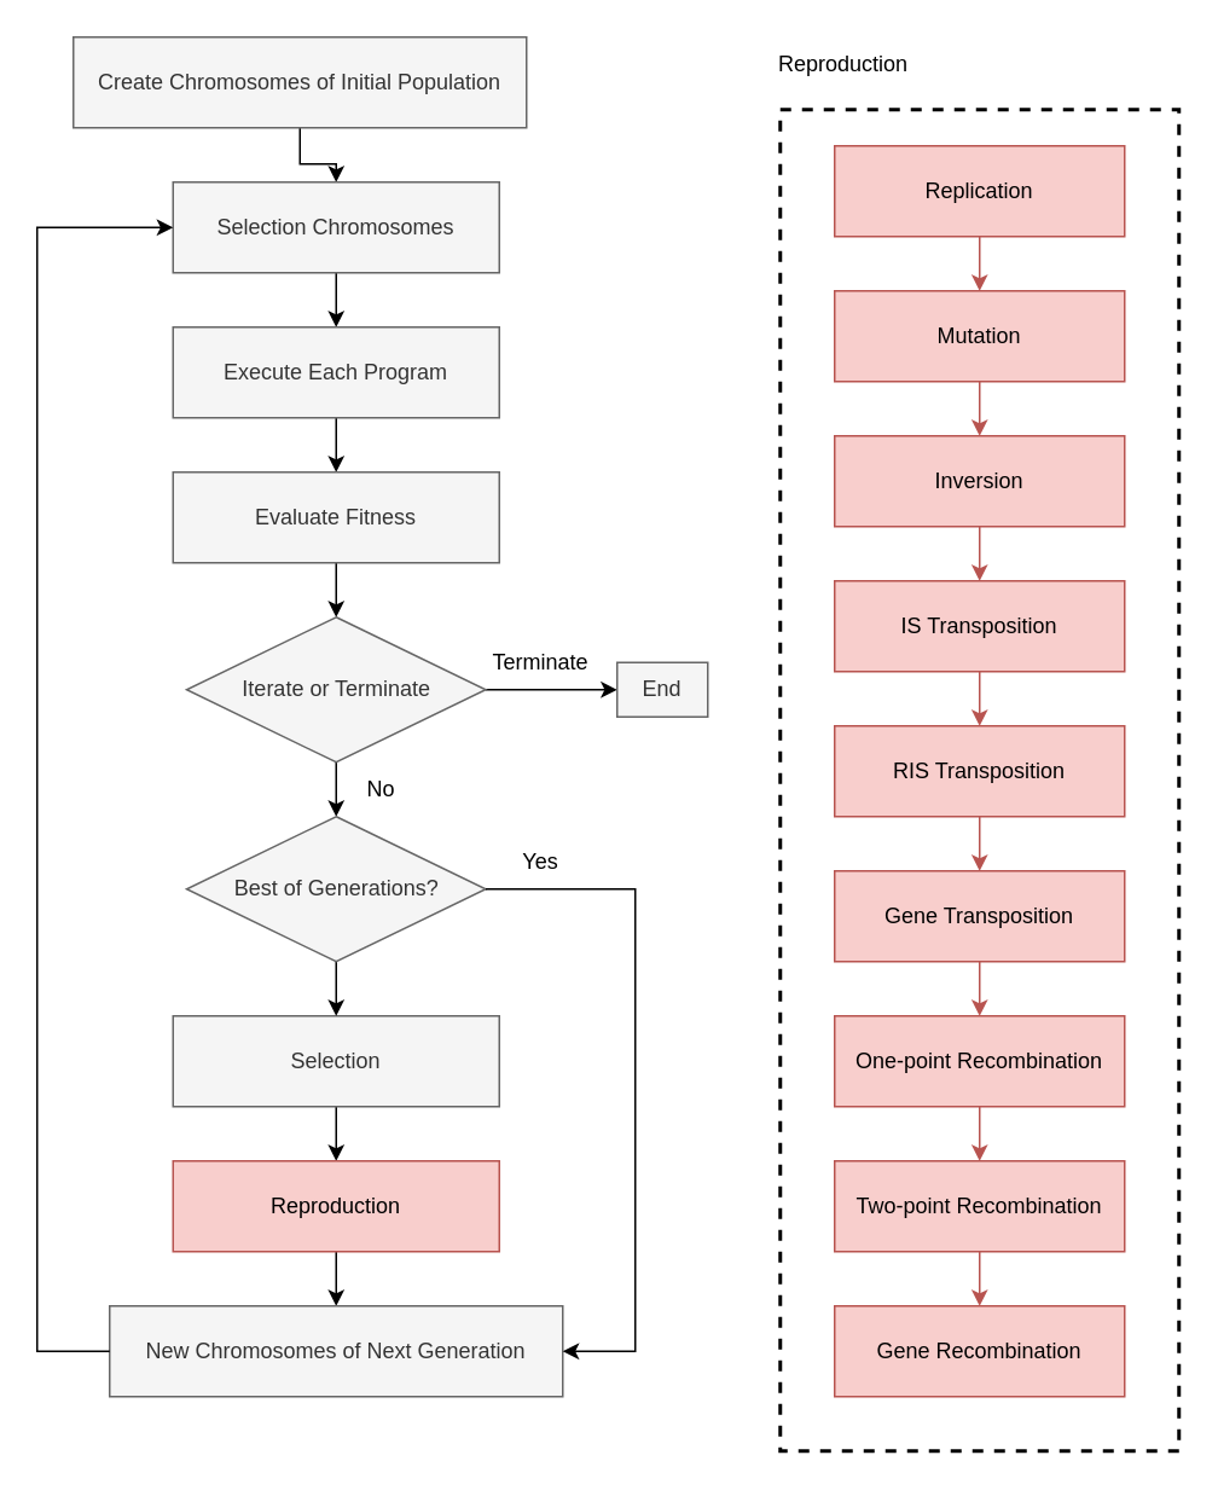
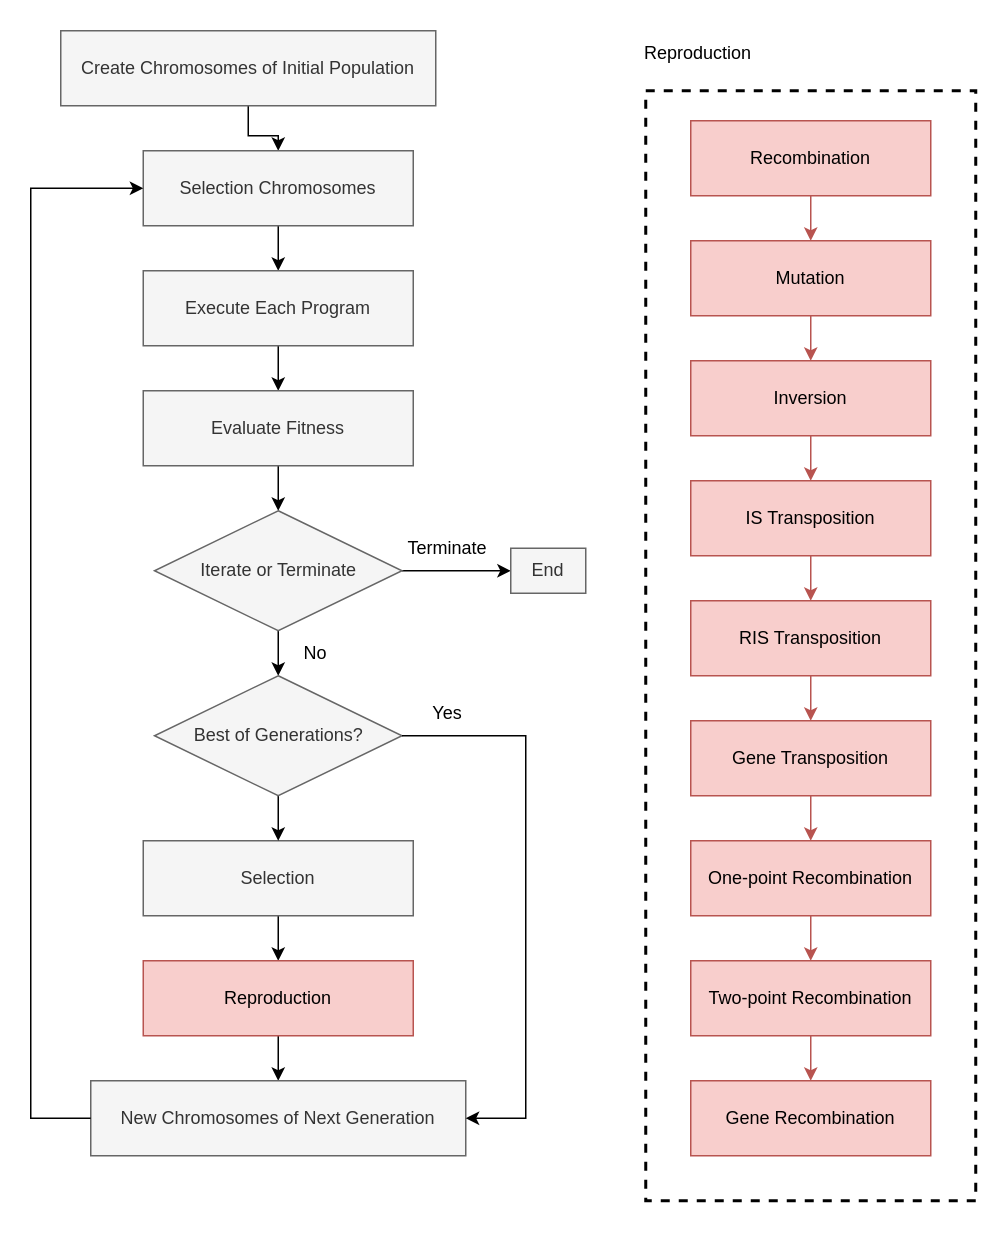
  <mxCell id="0" />
  <mxCell id="1" parent="0" />
  <mxCell id="2" value="" style="edgeStyle=orthogonalEdgeStyle;rounded=0;orthogonalLoop=1;jettySize=auto;html=1;" edge="1" parent="1" source="3" target="5"><mxGeometry relative="1" as="geometry" /></mxCell>
  <mxCell id="3" value="Create Chromosomes of Initial Population" style="rounded=0;whiteSpace=wrap;html=1;fillColor=#f5f5f5;fontColor=#333333;strokeColor=#666666;" vertex="1" parent="1"><mxGeometry x="40" y="20" width="250" height="50" as="geometry" /></mxCell>
  <mxCell id="4" value="" style="edgeStyle=orthogonalEdgeStyle;rounded=0;orthogonalLoop=1;jettySize=auto;html=1;" edge="1" parent="1" source="5" target="7"><mxGeometry relative="1" as="geometry" /></mxCell>
  <mxCell id="5" value="Selection Chromosomes" style="rounded=0;whiteSpace=wrap;html=1;fillColor=#f5f5f5;fontColor=#333333;strokeColor=#666666;" vertex="1" parent="1"><mxGeometry x="95" y="100" width="180" height="50" as="geometry" /></mxCell>
  <mxCell id="6" value="" style="edgeStyle=orthogonalEdgeStyle;rounded=0;orthogonalLoop=1;jettySize=auto;html=1;" edge="1" parent="1" source="7" target="9"><mxGeometry relative="1" as="geometry" /></mxCell>
  <mxCell id="7" value="Execute Each Program" style="rounded=0;whiteSpace=wrap;html=1;fillColor=#f5f5f5;fontColor=#333333;strokeColor=#666666;" vertex="1" parent="1"><mxGeometry x="95" y="180" width="180" height="50" as="geometry" /></mxCell>
  <mxCell id="8" value="" style="edgeStyle=orthogonalEdgeStyle;rounded=0;orthogonalLoop=1;jettySize=auto;html=1;" edge="1" parent="1" source="9" target="14"><mxGeometry relative="1" as="geometry" /></mxCell>
  <mxCell id="9" value="Evaluate Fitness" style="rounded=0;whiteSpace=wrap;html=1;fillColor=#f5f5f5;fontColor=#333333;strokeColor=#666666;" vertex="1" parent="1"><mxGeometry x="95" y="260" width="180" height="50" as="geometry" /></mxCell>
  <mxCell id="10" value="" style="edgeStyle=orthogonalEdgeStyle;rounded=0;orthogonalLoop=1;jettySize=auto;html=1;" edge="1" parent="1" source="11" target="18"><mxGeometry relative="1" as="geometry" /></mxCell>
  <mxCell id="11" value="Selection" style="rounded=0;whiteSpace=wrap;html=1;fillColor=#f5f5f5;fontColor=#333333;strokeColor=#666666;" vertex="1" parent="1"><mxGeometry x="95" y="560" width="180" height="50" as="geometry" /></mxCell>
  <mxCell id="12" value="" style="edgeStyle=orthogonalEdgeStyle;rounded=0;orthogonalLoop=1;jettySize=auto;html=1;" edge="1" parent="1" source="14" target="16"><mxGeometry relative="1" as="geometry" /></mxCell>
  <mxCell id="13" value="" style="edgeStyle=orthogonalEdgeStyle;rounded=0;orthogonalLoop=1;jettySize=auto;html=1;" edge="1" parent="1" source="14" target="22"><mxGeometry relative="1" as="geometry" /></mxCell>
  <mxCell id="14" value="Iterate or Terminate" style="rhombus;whiteSpace=wrap;html=1;fillColor=#f5f5f5;strokeColor=#666666;fontColor=#333333;" vertex="1" parent="1"><mxGeometry x="102.5" y="340" width="165" height="80" as="geometry" /></mxCell>
  <mxCell id="15" value="" style="edgeStyle=orthogonalEdgeStyle;rounded=0;orthogonalLoop=1;jettySize=auto;html=1;" edge="1" parent="1" source="16" target="11"><mxGeometry relative="1" as="geometry" /></mxCell>
  <mxCell id="16" value="Best of Generations?" style="rhombus;whiteSpace=wrap;html=1;fillColor=#f5f5f5;strokeColor=#666666;fontColor=#333333;" vertex="1" parent="1"><mxGeometry x="102.5" y="450" width="165" height="80" as="geometry" /></mxCell>
  <mxCell id="17" value="" style="edgeStyle=orthogonalEdgeStyle;rounded=0;orthogonalLoop=1;jettySize=auto;html=1;" edge="1" parent="1" source="18" target="19"><mxGeometry relative="1" as="geometry" /></mxCell>
  <mxCell id="18" value="Reproduction" style="rounded=0;whiteSpace=wrap;html=1;fillColor=#f8cecc;strokeColor=#b85450;" vertex="1" parent="1"><mxGeometry x="95" y="640" width="180" height="50" as="geometry" /></mxCell>
  <mxCell id="19" value="New Chromosomes of Next Generation" style="rounded=0;whiteSpace=wrap;html=1;fillColor=#f5f5f5;fontColor=#333333;strokeColor=#666666;" vertex="1" parent="1"><mxGeometry x="60" y="720" width="250" height="50" as="geometry" /></mxCell>
  <mxCell id="20" value="" style="endArrow=classic;html=1;rounded=0;exitX=0;exitY=0.5;exitDx=0;exitDy=0;entryX=0;entryY=0.5;entryDx=0;entryDy=0;" edge="1" parent="1" source="19" target="5"><mxGeometry width="50" height="50" relative="1" as="geometry"><mxPoint x="10" y="650" as="sourcePoint" /><mxPoint x="20" y="260" as="targetPoint" /><Array as="points"><mxPoint x="20" y="745" /><mxPoint x="20" y="125" /></Array></mxGeometry></mxCell>
  <mxCell id="21" value="" style="endArrow=classic;html=1;rounded=0;exitX=1;exitY=0.5;exitDx=0;exitDy=0;entryX=1;entryY=0.5;entryDx=0;entryDy=0;" edge="1" parent="1" source="16" target="19"><mxGeometry width="50" height="50" relative="1" as="geometry"><mxPoint x="330" y="510" as="sourcePoint" /><mxPoint x="380" y="460" as="targetPoint" /><Array as="points"><mxPoint x="350" y="490" /><mxPoint x="350" y="745" /></Array></mxGeometry></mxCell>
  <mxCell id="22" value="End" style="rounded=0;whiteSpace=wrap;html=1;fillColor=#f5f5f5;fontColor=#333333;strokeColor=#666666;" vertex="1" parent="1"><mxGeometry x="340" y="365" width="50" height="30" as="geometry" /></mxCell>
  <mxCell id="23" value="Terminate" style="text;html=1;align=center;verticalAlign=middle;whiteSpace=wrap;rounded=0;" vertex="1" parent="1"><mxGeometry x="258.75" y="350" width="77.5" height="30" as="geometry" /></mxCell>
  <mxCell id="24" value="Yes" style="text;html=1;align=center;verticalAlign=middle;whiteSpace=wrap;rounded=0;" vertex="1" parent="1"><mxGeometry x="267.5" y="460" width="60" height="30" as="geometry" /></mxCell>
  <mxCell id="25" value="No" style="text;html=1;align=center;verticalAlign=middle;whiteSpace=wrap;rounded=0;" vertex="1" parent="1"><mxGeometry x="180" y="420" width="60" height="30" as="geometry" /></mxCell>
  <mxCell id="26" value="" style="edgeStyle=orthogonalEdgeStyle;rounded=0;orthogonalLoop=1;jettySize=auto;html=1;fillColor=#f8cecc;strokeColor=#b85450;" edge="1" parent="1" source="27" target="30"><mxGeometry relative="1" as="geometry" /></mxCell>
  <mxCell id="27" value="Two-point Recombination" style="rounded=0;whiteSpace=wrap;html=1;fillColor=#f8cecc;strokeColor=#b85450;" vertex="1" parent="1"><mxGeometry x="460" y="640" width="160" height="50" as="geometry" /></mxCell>
  <mxCell id="28" value="" style="edgeStyle=orthogonalEdgeStyle;rounded=0;orthogonalLoop=1;jettySize=auto;html=1;entryX=0.5;entryY=0;entryDx=0;entryDy=0;fillColor=#f8cecc;strokeColor=#b85450;" edge="1" parent="1" source="29" target="27"><mxGeometry relative="1" as="geometry" /></mxCell>
  <mxCell id="29" value="One-point Recombination" style="rounded=0;whiteSpace=wrap;html=1;fillColor=#f8cecc;strokeColor=#b85450;" vertex="1" parent="1"><mxGeometry x="460" y="560" width="160" height="50" as="geometry" /></mxCell>
  <mxCell id="30" value="Gene Recombination" style="rounded=0;whiteSpace=wrap;html=1;fillColor=#f8cecc;strokeColor=#b85450;" vertex="1" parent="1"><mxGeometry x="460" y="720" width="160" height="50" as="geometry" /></mxCell>
  <mxCell id="31" value="" style="edgeStyle=orthogonalEdgeStyle;rounded=0;orthogonalLoop=1;jettySize=auto;html=1;fillColor=#f8cecc;strokeColor=#b85450;" edge="1" parent="1" source="32" target="29"><mxGeometry relative="1" as="geometry" /></mxCell>
  <mxCell id="32" value="Gene Transposition" style="rounded=0;whiteSpace=wrap;html=1;fillColor=#f8cecc;strokeColor=#b85450;" vertex="1" parent="1"><mxGeometry x="460" y="480" width="160" height="50" as="geometry" /></mxCell>
  <mxCell id="33" value="" style="edgeStyle=orthogonalEdgeStyle;rounded=0;orthogonalLoop=1;jettySize=auto;html=1;fillColor=#f8cecc;strokeColor=#b85450;" edge="1" parent="1" source="34" target="32"><mxGeometry relative="1" as="geometry" /></mxCell>
  <mxCell id="34" value="RIS Transposition" style="rounded=0;whiteSpace=wrap;html=1;fillColor=#f8cecc;strokeColor=#b85450;" vertex="1" parent="1"><mxGeometry x="460" y="400" width="160" height="50" as="geometry" /></mxCell>
  <mxCell id="35" value="" style="edgeStyle=orthogonalEdgeStyle;rounded=0;orthogonalLoop=1;jettySize=auto;html=1;fillColor=#f8cecc;strokeColor=#b85450;" edge="1" parent="1" source="36" target="34"><mxGeometry relative="1" as="geometry" /></mxCell>
  <mxCell id="36" value="IS Transposition" style="rounded=0;whiteSpace=wrap;html=1;fillColor=#f8cecc;strokeColor=#b85450;" vertex="1" parent="1"><mxGeometry x="460" y="320" width="160" height="50" as="geometry" /></mxCell>
  <mxCell id="37" value="" style="edgeStyle=orthogonalEdgeStyle;rounded=0;orthogonalLoop=1;jettySize=auto;html=1;fillColor=#f8cecc;strokeColor=#b85450;" edge="1" parent="1" source="38" target="36"><mxGeometry relative="1" as="geometry" /></mxCell>
  <mxCell id="38" value="Inversion" style="rounded=0;whiteSpace=wrap;html=1;fillColor=#f8cecc;strokeColor=#b85450;" vertex="1" parent="1"><mxGeometry x="460" y="240" width="160" height="50" as="geometry" /></mxCell>
  <mxCell id="39" value="" style="edgeStyle=orthogonalEdgeStyle;rounded=0;orthogonalLoop=1;jettySize=auto;html=1;fillColor=#f8cecc;strokeColor=#b85450;" edge="1" parent="1" source="40" target="38"><mxGeometry relative="1" as="geometry" /></mxCell>
  <mxCell id="40" value="Mutation" style="rounded=0;whiteSpace=wrap;html=1;fillColor=#f8cecc;strokeColor=#b85450;" vertex="1" parent="1"><mxGeometry x="460" y="160" width="160" height="50" as="geometry" /></mxCell>
  <mxCell id="41" value="" style="edgeStyle=orthogonalEdgeStyle;rounded=0;orthogonalLoop=1;jettySize=auto;html=1;fillColor=#f8cecc;strokeColor=#b85450;" edge="1" parent="1" source="42" target="40"><mxGeometry relative="1" as="geometry" /></mxCell>
- <mxCell id="42" value="Replication" style="rounded=0;whiteSpace=wrap;html=1;fillColor=#f8cecc;strokeColor=#b85450;" vertex="1" parent="1"><mxGeometry x="460" y="80" width="160" height="50" as="geometry" /></mxCell>
+ <mxCell id="42" value="Recombination" style="rounded=0;whiteSpace=wrap;html=1;fillColor=#f8cecc;strokeColor=#b85450;" vertex="1" parent="1"><mxGeometry x="460" y="80" width="160" height="50" as="geometry" /></mxCell>
  <mxCell id="43" value="" style="rounded=0;whiteSpace=wrap;html=1;fillColor=none;dashed=1;strokeWidth=2;" vertex="1" parent="1"><mxGeometry x="430" y="60" width="220" height="740" as="geometry" /></mxCell>
  <mxCell id="44" value="Reproduction" style="text;html=1;align=center;verticalAlign=middle;whiteSpace=wrap;rounded=0;" vertex="1" parent="1"><mxGeometry x="420" y="20" width="90" height="30" as="geometry" /></mxCell>
